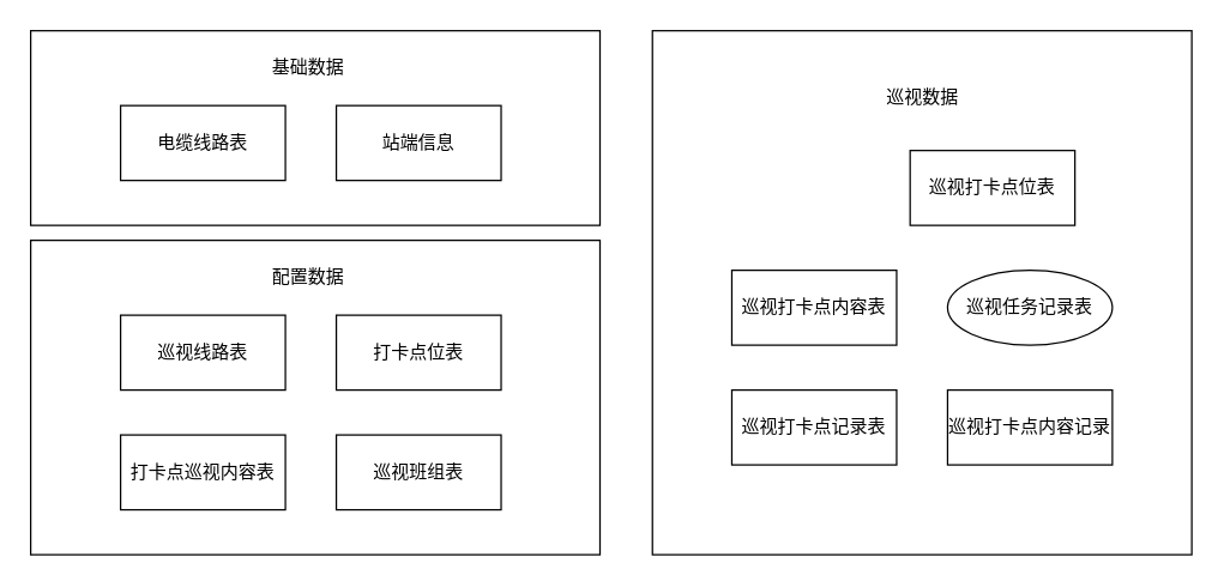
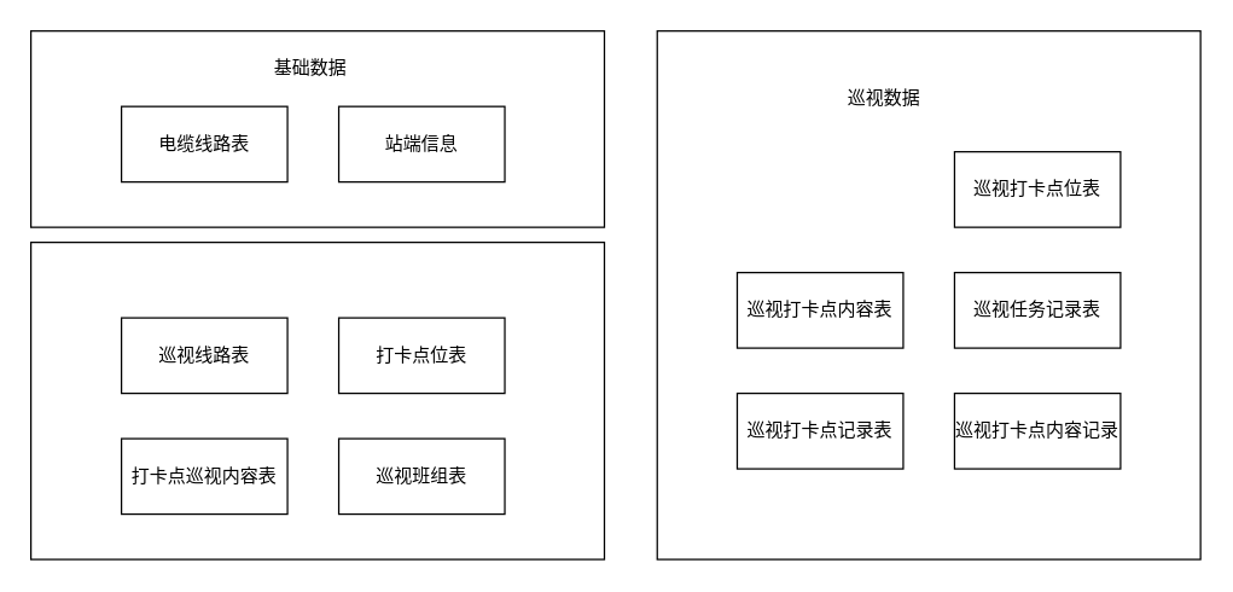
  <mxCell id="0" />
  <mxCell id="1" parent="0" />
  <mxCell id="2" value="" style="rounded=0;whiteSpace=wrap;html=1;" vertex="1" parent="1"><mxGeometry x="20" y="20" width="380" height="130" as="geometry" /></mxCell>
  <mxCell id="3" value="电缆线路表" style="rounded=0;whiteSpace=wrap;html=1;" vertex="1" parent="1"><mxGeometry x="80" y="70" width="110" height="50" as="geometry" /></mxCell>
  <mxCell id="4" value="基础数据" style="text;html=1;align=center;verticalAlign=middle;resizable=0;points=[];autosize=1;strokeColor=none;fillColor=none;" vertex="1" parent="1"><mxGeometry x="170" y="30" width="70" height="30" as="geometry" /></mxCell>
  <mxCell id="5" value="站端信息" style="rounded=0;whiteSpace=wrap;html=1;" vertex="1" parent="1"><mxGeometry x="224" y="70" width="110" height="50" as="geometry" /></mxCell>
  <mxCell id="6" value="" style="rounded=0;whiteSpace=wrap;html=1;" vertex="1" parent="1"><mxGeometry x="20" y="160" width="380" height="210" as="geometry" /></mxCell>
- <mxCell id="7" value="配置数据" style="text;html=1;align=center;verticalAlign=middle;resizable=0;points=[];autosize=1;strokeColor=none;fillColor=none;" vertex="1" parent="1"><mxGeometry x="170" y="170" width="70" height="30" as="geometry" /></mxCell>
  <mxCell id="8" value="巡视线路表" style="rounded=0;whiteSpace=wrap;html=1;" vertex="1" parent="1"><mxGeometry x="80" y="210" width="110" height="50" as="geometry" /></mxCell>
  <mxCell id="9" value="打卡点位表" style="rounded=0;whiteSpace=wrap;html=1;" vertex="1" parent="1"><mxGeometry x="224" y="210" width="110" height="50" as="geometry" /></mxCell>
  <mxCell id="10" value="打卡点巡视内容表" style="rounded=0;whiteSpace=wrap;html=1;" vertex="1" parent="1"><mxGeometry x="80" y="290" width="110" height="50" as="geometry" /></mxCell>
  <mxCell id="11" value="巡视班组表" style="rounded=0;whiteSpace=wrap;html=1;" vertex="1" parent="1"><mxGeometry x="224" y="290" width="110" height="50" as="geometry" /></mxCell>
  <mxCell id="12" value="" style="rounded=0;whiteSpace=wrap;html=1;" vertex="1" parent="1"><mxGeometry x="435" y="20" width="360" height="350" as="geometry" /></mxCell>
- <mxCell id="13" value="巡视数据" style="text;html=1;align=center;verticalAlign=middle;resizable=0;points=[];autosize=1;strokeColor=none;fillColor=none;" vertex="1" parent="1"><mxGeometry x="580" y="50" width="70" height="30" as="geometry" /></mxCell>
- <mxCell id="14" value="巡视打卡点位表" style="rounded=0;whiteSpace=wrap;html=1;" vertex="1" parent="1"><mxGeometry x="607" y="100" width="110" height="50" as="geometry" /></mxCell>
+ <mxCell id="13" value="巡视数据" style="text;html=1;align=center;verticalAlign=middle;resizable=0;points=[];autosize=1;strokeColor=none;fillColor=none;" vertex="1" parent="1"><mxGeometry x="550" y="50" width="70" height="30" as="geometry" /></mxCell>
+ <mxCell id="14" value="巡视打卡点位表" style="rounded=0;whiteSpace=wrap;html=1;" vertex="1" parent="1"><mxGeometry x="632" y="100" width="110" height="50" as="geometry" /></mxCell>
  <mxCell id="15" value="巡视打卡点内容表" style="rounded=0;whiteSpace=wrap;html=1;" vertex="1" parent="1"><mxGeometry x="488" y="180" width="110" height="50" as="geometry" /></mxCell>
- <mxCell id="16" value="巡视任务记录表" style="ellipse;whiteSpace=wrap;html=1;" vertex="1" parent="1"><mxGeometry x="632" y="180" width="110" height="50" as="geometry" /></mxCell>
+ <mxCell id="16" value="巡视任务记录表" style="rounded=0;whiteSpace=wrap;html=1;" vertex="1" parent="1"><mxGeometry x="632" y="180" width="110" height="50" as="geometry" /></mxCell>
  <mxCell id="17" value="巡视打卡点记录表" style="rounded=0;whiteSpace=wrap;html=1;" vertex="1" parent="1"><mxGeometry x="488" y="260" width="110" height="50" as="geometry" /></mxCell>
  <mxCell id="18" value="巡视打卡点内容记录" style="rounded=0;whiteSpace=wrap;html=1;" vertex="1" parent="1"><mxGeometry x="632" y="260" width="110" height="50" as="geometry" /></mxCell>
